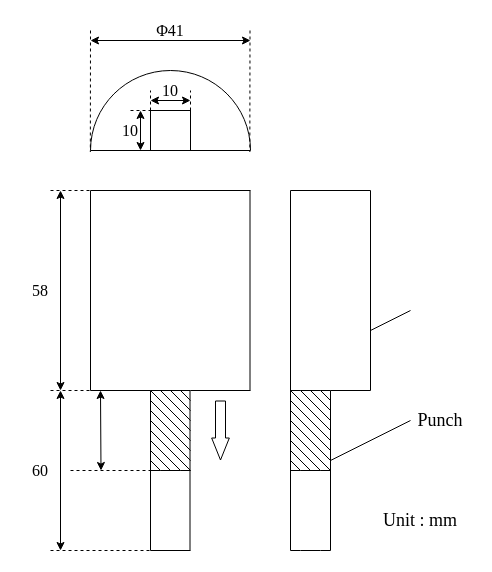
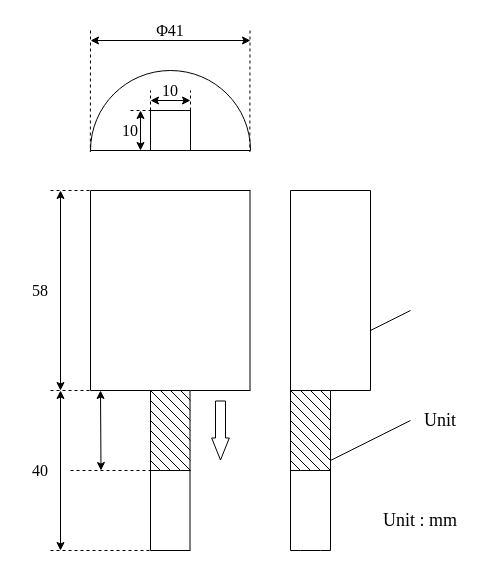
  <mxCell id="0" />
  <mxCell id="1" parent="0" />
  <mxCell id="2" value="" style="verticalLabelPosition=bottom;verticalAlign=top;html=1;shape=mxgraph.basic.half_circle;rotation=-180;" vertex="1" parent="1"><mxGeometry x="90" y="70" width="160" height="80" as="geometry" /></mxCell>
  <mxCell id="3" value="" style="rounded=0;whiteSpace=wrap;html=1;" vertex="1" parent="1"><mxGeometry x="150" y="110" width="40" height="40" as="geometry" /></mxCell>
  <mxCell id="4" value="" style="endArrow=none;html=1;" edge="1" parent="1"><mxGeometry width="50" height="50" relative="1" as="geometry"><mxPoint x="90" y="190" as="sourcePoint" /><mxPoint x="250" y="190" as="targetPoint" /></mxGeometry></mxCell>
  <mxCell id="5" value="" style="endArrow=none;html=1;" edge="1" parent="1"><mxGeometry width="50" height="50" relative="1" as="geometry"><mxPoint x="90" y="190" as="sourcePoint" /><mxPoint x="90" y="390" as="targetPoint" /></mxGeometry></mxCell>
  <mxCell id="6" value="" style="endArrow=none;html=1;" edge="1" parent="1"><mxGeometry width="50" height="50" relative="1" as="geometry"><mxPoint x="249.5" y="190" as="sourcePoint" /><mxPoint x="249.5" y="390" as="targetPoint" /></mxGeometry></mxCell>
  <mxCell id="7" value="" style="endArrow=none;html=1;" edge="1" parent="1"><mxGeometry width="50" height="50" relative="1" as="geometry"><mxPoint x="90" y="390" as="sourcePoint" /><mxPoint x="150" y="390" as="targetPoint" /></mxGeometry></mxCell>
  <mxCell id="8" value="" style="endArrow=none;html=1;" edge="1" parent="1"><mxGeometry width="50" height="50" relative="1" as="geometry"><mxPoint x="190" y="390" as="sourcePoint" /><mxPoint x="250" y="390" as="targetPoint" /></mxGeometry></mxCell>
  <mxCell id="9" value="" style="endArrow=none;html=1;" edge="1" parent="1"><mxGeometry width="50" height="50" relative="1" as="geometry"><mxPoint x="150" y="550" as="sourcePoint" /><mxPoint x="150" y="390" as="targetPoint" /></mxGeometry></mxCell>
  <mxCell id="10" value="" style="endArrow=none;html=1;" edge="1" parent="1"><mxGeometry width="50" height="50" relative="1" as="geometry"><mxPoint x="189.5" y="550" as="sourcePoint" /><mxPoint x="189.5" y="390" as="targetPoint" /></mxGeometry></mxCell>
  <mxCell id="11" value="" style="endArrow=none;html=1;" edge="1" parent="1"><mxGeometry width="50" height="50" relative="1" as="geometry"><mxPoint x="190" y="550" as="sourcePoint" /><mxPoint x="150" y="550" as="targetPoint" /></mxGeometry></mxCell>
  <mxCell id="12" value="" style="endArrow=none;html=1;" edge="1" parent="1"><mxGeometry width="50" height="50" relative="1" as="geometry"><mxPoint x="370" y="190" as="sourcePoint" /><mxPoint x="290" y="190" as="targetPoint" /></mxGeometry></mxCell>
  <mxCell id="13" value="" style="endArrow=none;html=1;" edge="1" parent="1"><mxGeometry width="50" height="50" relative="1" as="geometry"><mxPoint x="370" y="390" as="sourcePoint" /><mxPoint x="370" y="190" as="targetPoint" /></mxGeometry></mxCell>
  <mxCell id="14" value="" style="endArrow=none;html=1;" edge="1" parent="1"><mxGeometry width="50" height="50" relative="1" as="geometry"><mxPoint x="370" y="390" as="sourcePoint" /><mxPoint x="330" y="390" as="targetPoint" /></mxGeometry></mxCell>
  <mxCell id="15" value="" style="endArrow=none;html=1;" edge="1" parent="1"><mxGeometry width="50" height="50" relative="1" as="geometry"><mxPoint x="330" y="550" as="sourcePoint" /><mxPoint x="290" y="550" as="targetPoint" /><Array as="points"><mxPoint x="310" y="550" /></Array></mxGeometry></mxCell>
  <mxCell id="16" value="" style="endArrow=none;html=1;" edge="1" parent="1"><mxGeometry width="50" height="50" relative="1" as="geometry"><mxPoint x="290" y="550" as="sourcePoint" /><mxPoint x="290" y="190" as="targetPoint" /></mxGeometry></mxCell>
  <mxCell id="17" value="" style="endArrow=none;html=1;" edge="1" parent="1"><mxGeometry width="50" height="50" relative="1" as="geometry"><mxPoint x="330" y="550" as="sourcePoint" /><mxPoint x="330" y="390" as="targetPoint" /></mxGeometry></mxCell>
  <mxCell id="18" value="" style="endArrow=none;html=1;" edge="1" parent="1"><mxGeometry width="50" height="50" relative="1" as="geometry"><mxPoint x="150" y="390" as="sourcePoint" /><mxPoint x="190" y="390" as="targetPoint" /></mxGeometry></mxCell>
  <mxCell id="19" value="" style="endArrow=none;html=1;" edge="1" parent="1"><mxGeometry width="50" height="50" relative="1" as="geometry"><mxPoint x="150" y="470" as="sourcePoint" /><mxPoint x="190" y="470" as="targetPoint" /><Array as="points"><mxPoint x="170" y="470" /></Array></mxGeometry></mxCell>
  <mxCell id="20" value="" style="endArrow=none;html=1;" edge="1" parent="1"><mxGeometry width="50" height="50" relative="1" as="geometry"><mxPoint x="290" y="470" as="sourcePoint" /><mxPoint x="330" y="470" as="targetPoint" /><Array as="points"><mxPoint x="310" y="470" /></Array></mxGeometry></mxCell>
  <mxCell id="21" value="" style="endArrow=none;html=1;" edge="1" parent="1"><mxGeometry width="50" height="50" relative="1" as="geometry"><mxPoint x="290" y="390" as="sourcePoint" /><mxPoint x="330" y="390" as="targetPoint" /><Array as="points"><mxPoint x="310" y="390" /></Array></mxGeometry></mxCell>
  <mxCell id="22" value="" style="endArrow=none;html=1;" edge="1" parent="1"><mxGeometry width="50" height="50" relative="1" as="geometry"><mxPoint x="150" y="460" as="sourcePoint" /><mxPoint x="160" y="470" as="targetPoint" /></mxGeometry></mxCell>
  <mxCell id="23" value="" style="endArrow=none;html=1;" edge="1" parent="1"><mxGeometry width="50" height="50" relative="1" as="geometry"><mxPoint x="150" y="450" as="sourcePoint" /><mxPoint x="170" y="470" as="targetPoint" /></mxGeometry></mxCell>
  <mxCell id="24" value="" style="endArrow=none;html=1;" edge="1" parent="1"><mxGeometry width="50" height="50" relative="1" as="geometry"><mxPoint x="150" y="440" as="sourcePoint" /><mxPoint x="180" y="470" as="targetPoint" /></mxGeometry></mxCell>
  <mxCell id="25" value="" style="endArrow=none;html=1;" edge="1" parent="1"><mxGeometry width="50" height="50" relative="1" as="geometry"><mxPoint x="150" y="430" as="sourcePoint" /><mxPoint x="190" y="470" as="targetPoint" /></mxGeometry></mxCell>
  <mxCell id="26" value="" style="endArrow=none;html=1;" edge="1" parent="1"><mxGeometry width="50" height="50" relative="1" as="geometry"><mxPoint x="150" y="420" as="sourcePoint" /><mxPoint x="190" y="460" as="targetPoint" /></mxGeometry></mxCell>
  <mxCell id="27" value="" style="endArrow=none;html=1;" edge="1" parent="1"><mxGeometry width="50" height="50" relative="1" as="geometry"><mxPoint x="150" y="410" as="sourcePoint" /><mxPoint x="190" y="450" as="targetPoint" /></mxGeometry></mxCell>
  <mxCell id="28" value="" style="endArrow=none;html=1;" edge="1" parent="1"><mxGeometry width="50" height="50" relative="1" as="geometry"><mxPoint x="150" y="400" as="sourcePoint" /><mxPoint x="190" y="440" as="targetPoint" /></mxGeometry></mxCell>
  <mxCell id="29" value="" style="endArrow=none;html=1;" edge="1" parent="1"><mxGeometry width="50" height="50" relative="1" as="geometry"><mxPoint x="150" y="390" as="sourcePoint" /><mxPoint x="190" y="430" as="targetPoint" /></mxGeometry></mxCell>
  <mxCell id="30" value="" style="endArrow=none;html=1;" edge="1" parent="1"><mxGeometry width="50" height="50" relative="1" as="geometry"><mxPoint x="160" y="390" as="sourcePoint" /><mxPoint x="190" y="420" as="targetPoint" /></mxGeometry></mxCell>
  <mxCell id="31" value="" style="endArrow=none;html=1;" edge="1" parent="1"><mxGeometry width="50" height="50" relative="1" as="geometry"><mxPoint x="170" y="390" as="sourcePoint" /><mxPoint x="190" y="410" as="targetPoint" /></mxGeometry></mxCell>
  <mxCell id="32" value="" style="endArrow=none;html=1;" edge="1" parent="1"><mxGeometry width="50" height="50" relative="1" as="geometry"><mxPoint x="180" y="390" as="sourcePoint" /><mxPoint x="190" y="400" as="targetPoint" /></mxGeometry></mxCell>
  <mxCell id="33" value="" style="endArrow=none;html=1;" edge="1" parent="1"><mxGeometry width="50" height="50" relative="1" as="geometry"><mxPoint x="290" y="460" as="sourcePoint" /><mxPoint x="300" y="470" as="targetPoint" /></mxGeometry></mxCell>
  <mxCell id="34" value="" style="endArrow=none;html=1;" edge="1" parent="1"><mxGeometry width="50" height="50" relative="1" as="geometry"><mxPoint x="290" y="450" as="sourcePoint" /><mxPoint x="310" y="470" as="targetPoint" /></mxGeometry></mxCell>
  <mxCell id="35" value="" style="endArrow=none;html=1;" edge="1" parent="1"><mxGeometry width="50" height="50" relative="1" as="geometry"><mxPoint x="290" y="440" as="sourcePoint" /><mxPoint x="320" y="470" as="targetPoint" /></mxGeometry></mxCell>
  <mxCell id="36" value="" style="endArrow=none;html=1;" edge="1" parent="1"><mxGeometry width="50" height="50" relative="1" as="geometry"><mxPoint x="290" y="430" as="sourcePoint" /><mxPoint x="330" y="470" as="targetPoint" /></mxGeometry></mxCell>
  <mxCell id="37" value="" style="endArrow=none;html=1;" edge="1" parent="1"><mxGeometry width="50" height="50" relative="1" as="geometry"><mxPoint x="290" y="420" as="sourcePoint" /><mxPoint x="330" y="460" as="targetPoint" /></mxGeometry></mxCell>
  <mxCell id="38" value="" style="endArrow=none;html=1;" edge="1" parent="1"><mxGeometry width="50" height="50" relative="1" as="geometry"><mxPoint x="290" y="410" as="sourcePoint" /><mxPoint x="330" y="450" as="targetPoint" /></mxGeometry></mxCell>
  <mxCell id="39" value="" style="endArrow=none;html=1;" edge="1" parent="1"><mxGeometry width="50" height="50" relative="1" as="geometry"><mxPoint x="290" y="400" as="sourcePoint" /><mxPoint x="330" y="440" as="targetPoint" /></mxGeometry></mxCell>
  <mxCell id="40" value="" style="endArrow=none;html=1;" edge="1" parent="1"><mxGeometry width="50" height="50" relative="1" as="geometry"><mxPoint x="290" y="390" as="sourcePoint" /><mxPoint x="330" y="430" as="targetPoint" /></mxGeometry></mxCell>
  <mxCell id="41" value="" style="endArrow=none;html=1;" edge="1" parent="1"><mxGeometry width="50" height="50" relative="1" as="geometry"><mxPoint x="300" y="390" as="sourcePoint" /><mxPoint x="330" y="420" as="targetPoint" /></mxGeometry></mxCell>
  <mxCell id="42" value="" style="endArrow=none;html=1;" edge="1" parent="1"><mxGeometry width="50" height="50" relative="1" as="geometry"><mxPoint x="310" y="390" as="sourcePoint" /><mxPoint x="330" y="410" as="targetPoint" /></mxGeometry></mxCell>
  <mxCell id="43" value="" style="endArrow=none;html=1;" edge="1" parent="1"><mxGeometry width="50" height="50" relative="1" as="geometry"><mxPoint x="320" y="390" as="sourcePoint" /><mxPoint x="330" y="400" as="targetPoint" /></mxGeometry></mxCell>
  <mxCell id="44" value="" style="shape=flexArrow;endArrow=classic;html=1;endWidth=6.667;endSize=7.0;" edge="1" parent="1"><mxGeometry width="50" height="50" relative="1" as="geometry"><mxPoint x="220" y="400" as="sourcePoint" /><mxPoint x="220" y="460" as="targetPoint" /></mxGeometry></mxCell>
  <mxCell id="45" value="" style="endArrow=none;dashed=1;html=1;" edge="1" parent="1"><mxGeometry width="50" height="50" relative="1" as="geometry"><mxPoint x="70" y="470" as="sourcePoint" /><mxPoint x="150" y="470" as="targetPoint" /></mxGeometry></mxCell>
  <mxCell id="46" value="" style="endArrow=none;dashed=1;html=1;" edge="1" parent="1"><mxGeometry width="50" height="50" relative="1" as="geometry"><mxPoint x="50" y="390" as="sourcePoint" /><mxPoint x="90" y="390" as="targetPoint" /></mxGeometry></mxCell>
  <mxCell id="47" value="" style="endArrow=none;dashed=1;html=1;" edge="1" parent="1"><mxGeometry width="50" height="50" relative="1" as="geometry"><mxPoint x="50" y="190" as="sourcePoint" /><mxPoint x="90" y="190" as="targetPoint" /></mxGeometry></mxCell>
  <mxCell id="48" value="" style="endArrow=none;dashed=1;html=1;" edge="1" parent="1"><mxGeometry width="50" height="50" relative="1" as="geometry"><mxPoint x="50" y="550" as="sourcePoint" /><mxPoint x="150" y="550" as="targetPoint" /></mxGeometry></mxCell>
  <mxCell id="49" value="" style="endArrow=classic;startArrow=classic;html=1;" edge="1" parent="1"><mxGeometry width="50" height="50" relative="1" as="geometry"><mxPoint x="60" y="390" as="sourcePoint" /><mxPoint x="60" y="190" as="targetPoint" /></mxGeometry></mxCell>
  <mxCell id="50" value="" style="endArrow=classic;startArrow=classic;html=1;" edge="1" parent="1"><mxGeometry width="50" height="50" relative="1" as="geometry"><mxPoint x="60" y="550" as="sourcePoint" /><mxPoint x="60" y="390" as="targetPoint" /></mxGeometry></mxCell>
  <mxCell id="51" value="" style="endArrow=classic;startArrow=classic;html=1;" edge="1" parent="1"><mxGeometry width="50" height="50" relative="1" as="geometry"><mxPoint x="100.5" y="470" as="sourcePoint" /><mxPoint x="100" y="390" as="targetPoint" /></mxGeometry></mxCell>
  <mxCell id="52" value="" style="endArrow=none;dashed=1;html=1;" edge="1" parent="1"><mxGeometry width="50" height="50" relative="1" as="geometry"><mxPoint x="130" y="110" as="sourcePoint" /><mxPoint x="150" y="110" as="targetPoint" /></mxGeometry></mxCell>
  <mxCell id="53" value="" style="endArrow=none;dashed=1;html=1;" edge="1" parent="1"><mxGeometry width="50" height="50" relative="1" as="geometry"><mxPoint x="150" y="110" as="sourcePoint" /><mxPoint x="150" y="90" as="targetPoint" /></mxGeometry></mxCell>
  <mxCell id="54" value="" style="endArrow=none;dashed=1;html=1;" edge="1" parent="1"><mxGeometry width="50" height="50" relative="1" as="geometry"><mxPoint x="190" y="110" as="sourcePoint" /><mxPoint x="190" y="90" as="targetPoint" /></mxGeometry></mxCell>
  <mxCell id="55" value="" style="endArrow=classic;startArrow=classic;html=1;" edge="1" parent="1"><mxGeometry width="50" height="50" relative="1" as="geometry"><mxPoint x="140" y="150" as="sourcePoint" /><mxPoint x="140" y="110" as="targetPoint" /></mxGeometry></mxCell>
  <mxCell id="56" value="" style="endArrow=classic;startArrow=classic;html=1;" edge="1" parent="1"><mxGeometry width="50" height="50" relative="1" as="geometry"><mxPoint x="150" y="100" as="sourcePoint" /><mxPoint x="190" y="100" as="targetPoint" /></mxGeometry></mxCell>
  <mxCell id="57" value="" style="endArrow=none;dashed=1;html=1;entryX=1.001;entryY=-0.019;entryDx=0;entryDy=0;entryPerimeter=0;" edge="1" parent="1" target="2"><mxGeometry width="50" height="50" relative="1" as="geometry"><mxPoint x="90" y="30" as="sourcePoint" /><mxPoint x="160" y="100" as="targetPoint" /></mxGeometry></mxCell>
  <mxCell id="58" value="" style="endArrow=none;dashed=1;html=1;entryX=1.001;entryY=-0.019;entryDx=0;entryDy=0;entryPerimeter=0;" edge="1" parent="1"><mxGeometry width="50" height="50" relative="1" as="geometry"><mxPoint x="249.5" y="30" as="sourcePoint" /><mxPoint x="249.333" y="151.5" as="targetPoint" /></mxGeometry></mxCell>
  <mxCell id="59" value="" style="endArrow=classic;startArrow=classic;html=1;" edge="1" parent="1"><mxGeometry width="50" height="50" relative="1" as="geometry"><mxPoint x="90" y="40" as="sourcePoint" /><mxPoint x="250" y="40" as="targetPoint" /></mxGeometry></mxCell>
  <mxCell id="60" value="&lt;font face=&quot;Times New Roman&quot; style=&quot;font-size: 16px&quot;&gt;10&lt;/font&gt;" style="text;html=1;strokeColor=none;fillColor=none;align=center;verticalAlign=middle;whiteSpace=wrap;rounded=0;shadow=0;comic=0;" vertex="1" parent="1"><mxGeometry x="110" y="120" width="40" height="20" as="geometry" /></mxCell>
  <mxCell id="61" value="&lt;font face=&quot;Times New Roman&quot; style=&quot;font-size: 16px&quot;&gt;10&lt;/font&gt;" style="text;html=1;strokeColor=none;fillColor=none;align=center;verticalAlign=middle;whiteSpace=wrap;rounded=0;shadow=0;comic=0;" vertex="1" parent="1"><mxGeometry x="150" y="80" width="40" height="20" as="geometry" /></mxCell>
  <mxCell id="62" value="&lt;font face=&quot;Times New Roman&quot; style=&quot;font-size: 16px&quot;&gt;58&lt;br&gt;&lt;/font&gt;" style="text;html=1;strokeColor=none;fillColor=none;align=center;verticalAlign=middle;whiteSpace=wrap;rounded=0;shadow=0;comic=0;" vertex="1" parent="1"><mxGeometry x="20" y="280" width="40" height="20" as="geometry" /></mxCell>
  <mxCell id="63" value="&lt;font face=&quot;Times New Roman&quot;&gt;&lt;span style=&quot;font-size: 16px&quot;&gt;Φ41&lt;/span&gt;&lt;/font&gt;" style="text;html=1;strokeColor=none;fillColor=none;align=center;verticalAlign=middle;whiteSpace=wrap;rounded=0;shadow=0;comic=0;" vertex="1" parent="1"><mxGeometry x="150" y="20" width="40" height="20" as="geometry" /></mxCell>
- <mxCell id="64" value="&lt;font face=&quot;Times New Roman&quot; style=&quot;font-size: 16px&quot;&gt;60&lt;/font&gt;" style="text;html=1;strokeColor=none;fillColor=none;align=center;verticalAlign=middle;whiteSpace=wrap;rounded=0;shadow=0;comic=0;" vertex="1" parent="1"><mxGeometry x="20" y="460" width="40" height="20" as="geometry" /></mxCell>
+ <mxCell id="64" value="&lt;font face=&quot;Times New Roman&quot; style=&quot;font-size: 16px&quot;&gt;40&lt;/font&gt;" style="text;html=1;strokeColor=none;fillColor=none;align=center;verticalAlign=middle;whiteSpace=wrap;rounded=0;shadow=0;comic=0;" vertex="1" parent="1"><mxGeometry x="20" y="460" width="40" height="20" as="geometry" /></mxCell>
  <mxCell id="65" value="&lt;font face=&quot;Times New Roman&quot; style=&quot;font-size: 18px&quot;&gt;Unit : mm&lt;/font&gt;" style="text;html=1;strokeColor=none;fillColor=none;align=center;verticalAlign=middle;whiteSpace=wrap;rounded=0;shadow=0;comic=0;" vertex="1" parent="1"><mxGeometry x="370" y="500" width="100" height="40" as="geometry" /></mxCell>
- <mxCell id="66" value="&lt;font face=&quot;Times New Roman&quot; style=&quot;font-size: 18px&quot;&gt;Punch&lt;/font&gt;" style="text;html=1;strokeColor=none;fillColor=none;align=center;verticalAlign=middle;whiteSpace=wrap;rounded=0;shadow=0;comic=0;" vertex="1" parent="1"><mxGeometry x="420" y="410" width="40" height="20" as="geometry" /></mxCell>
+ <mxCell id="66" value="&lt;font face=&quot;Times New Roman&quot; style=&quot;font-size: 18px&quot;&gt;Unit&lt;/font&gt;" style="text;html=1;strokeColor=none;fillColor=none;align=center;verticalAlign=middle;whiteSpace=wrap;rounded=0;shadow=0;comic=0;" vertex="1" parent="1"><mxGeometry x="420" y="410" width="40" height="20" as="geometry" /></mxCell>
  <mxCell id="67" value="" style="endArrow=none;html=1;" edge="1" parent="1"><mxGeometry width="50" height="50" relative="1" as="geometry"><mxPoint x="330" y="460" as="sourcePoint" /><mxPoint x="410" y="420" as="targetPoint" /></mxGeometry></mxCell>
  <mxCell id="68" value="" style="endArrow=none;html=1;" edge="1" parent="1"><mxGeometry width="50" height="50" relative="1" as="geometry"><mxPoint x="370" y="330" as="sourcePoint" /><mxPoint x="410" y="310" as="targetPoint" /></mxGeometry></mxCell>
